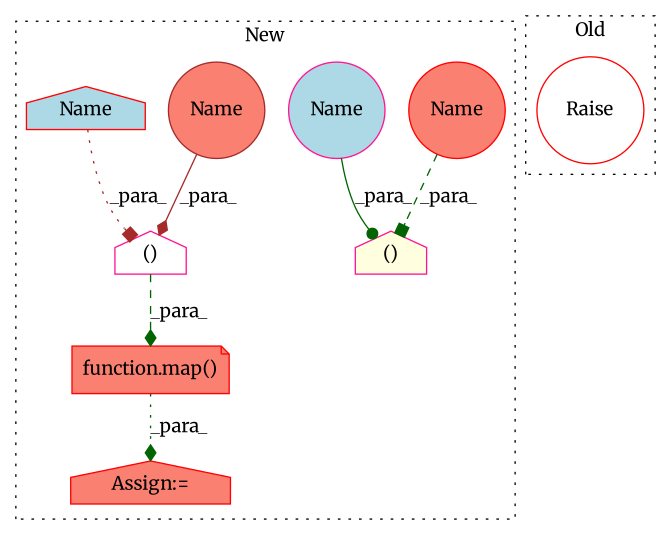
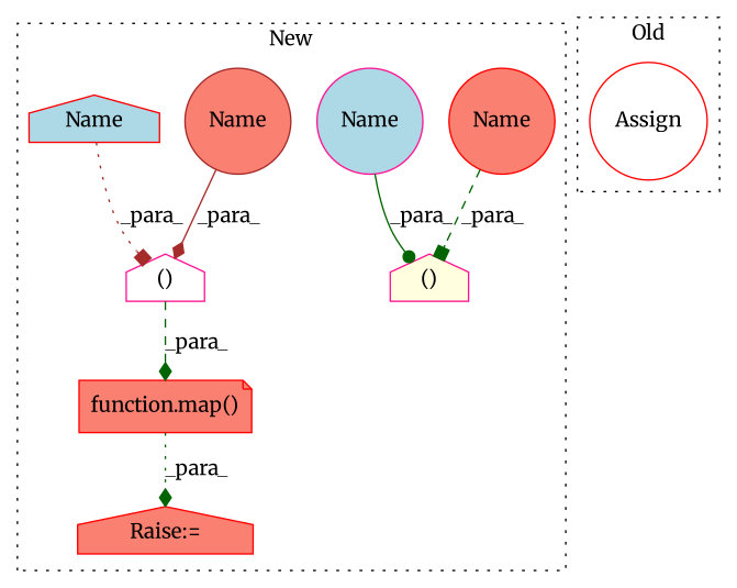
  digraph {
    fontname=Merriweather
    node [a=87 color=red fillcolor=salmon fontname=Merriweather l=1 s=566 shape=house style=filled]
    edge [arrowhead=diamond color=darkgreen fontname=Merriweather style=dotted]
    n1 [a=75 l="4,1" label="function.map()" s="575,614" shape=note]
-   n2 [a=68 l=9 label="Assign:="]
+   n2 [a=68 l=9 label="Raise:="]
    n3 [a=54 color=deeppink fillcolor=white l=6 label="()" s=607]
    n4 [a=54 color=deeppink fillcolor=lightyellow l=6 label="()"]
    n5 [color=brown label=Name s=609 shape=circle]
    n6 [label=Name s=568 shape=circle]
    n7 [color=deeppink fillcolor=lightblue label=Name s=565 shape=circle]
    n8 [fillcolor=lightblue label=Name s=606]
-   n9 [a=91 fillcolor=white l=6 label=Raise s=477 shape=circle]
+   n9 [a=91 fillcolor=white l=6 label=Assign s=477 shape=circle]
    subgraph cluster_1 {
      label=New
      style=dotted
      n1
      n2
      n3
      n4
      n5
      n6
      n7
      n8
    }
    subgraph cluster_2 {
      label=Old
      style=dotted
      n9
    }
    n1 -> n2 [label=_para_]
    n3 -> n1 [label=_para_ style=dashed]
    n5 -> n3 [color=brown label=_para_ style=solid]
    n6 -> n4 [arrowhead=box label=_para_ style=dashed]
    n7 -> n4 [arrowhead=dot label=_para_ style=solid]
    n8 -> n3 [arrowhead=box color=brown label=_para_]
  }
